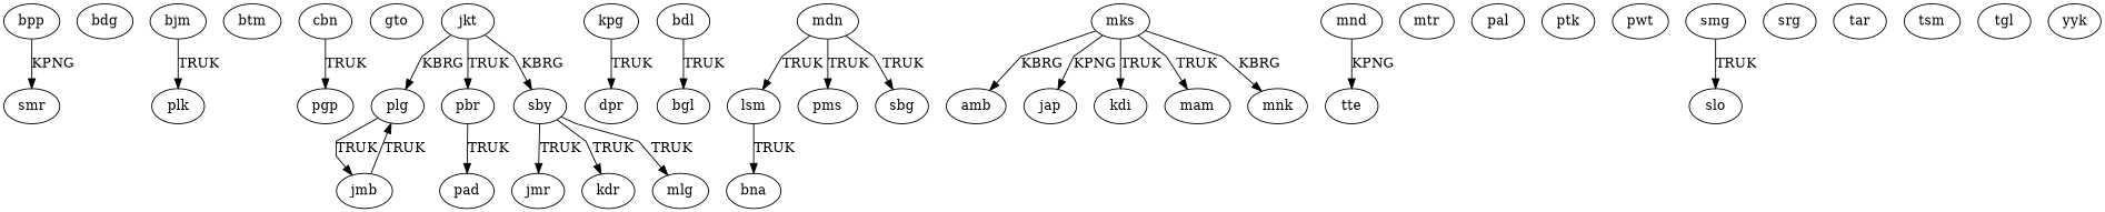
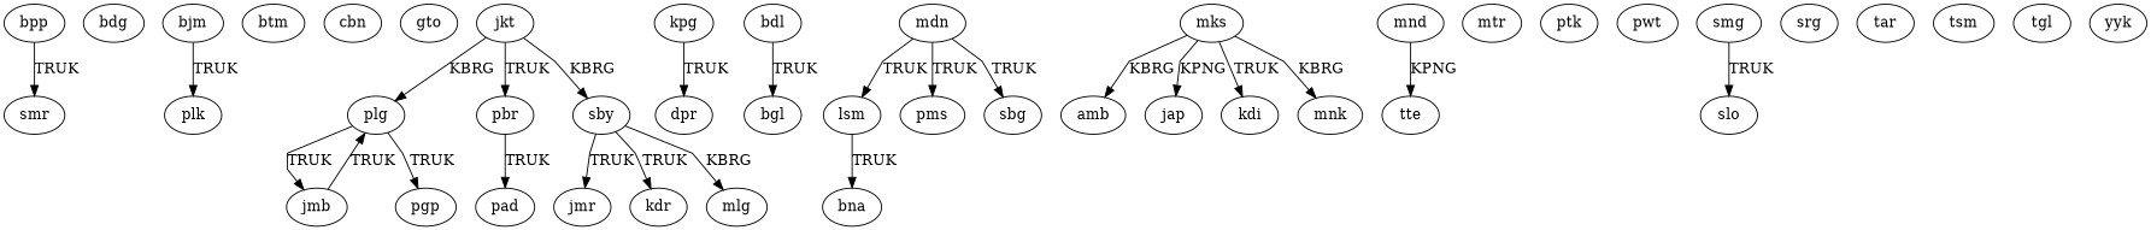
  digraph {
    splines=polyline
    bpp
    smr
    bdg
    bjm
    plk
    btm
    cbn
    gto
    jkt
    plg
    pbr
    sby
    jmb
    pgp
    pad
    jmr
    kdr
    mlg
    kpg
    dpr
    bdl
    bgl
    lsm
    bna
    mks
    amb
    jap
    kdi
-   mam
    mnk
    mnd
    tte
    mtr
    mdn
    pms
    sbg
-   pal
    ptk
    pwt
    smg
    slo
    srg
    tar
    tsm
    tgl
    yyk
-   bpp -> smr [label=KPNG]
+   bpp -> smr [label=TRUK]
    bjm -> plk [label=TRUK]
    jkt -> plg [label=KBRG]
    jkt -> pbr [label=TRUK]
    jkt -> sby [label=KBRG]
    plg -> jmb [label=TRUK]
-   cbn -> pgp [label=TRUK]
+   plg -> pgp [label=TRUK]
    pbr -> pad [label=TRUK]
    sby -> jmr [label=TRUK]
    sby -> kdr [label=TRUK]
-   sby -> mlg [label=TRUK]
+   sby -> mlg [label=KBRG]
    jmb -> plg [label=TRUK]
    kpg -> dpr [label=TRUK]
    bdl -> bgl [label=TRUK]
    lsm -> bna [label=TRUK]
    mks -> amb [label=KBRG]
    mks -> jap [label=KPNG]
    mks -> kdi [label=TRUK]
-   mks -> mam [label=TRUK]
    mks -> mnk [label=KBRG]
    mnd -> tte [label=KPNG]
    mdn -> lsm [label=TRUK]
    mdn -> pms [label=TRUK]
    mdn -> sbg [label=TRUK]
    smg -> slo [label=TRUK]
  }
